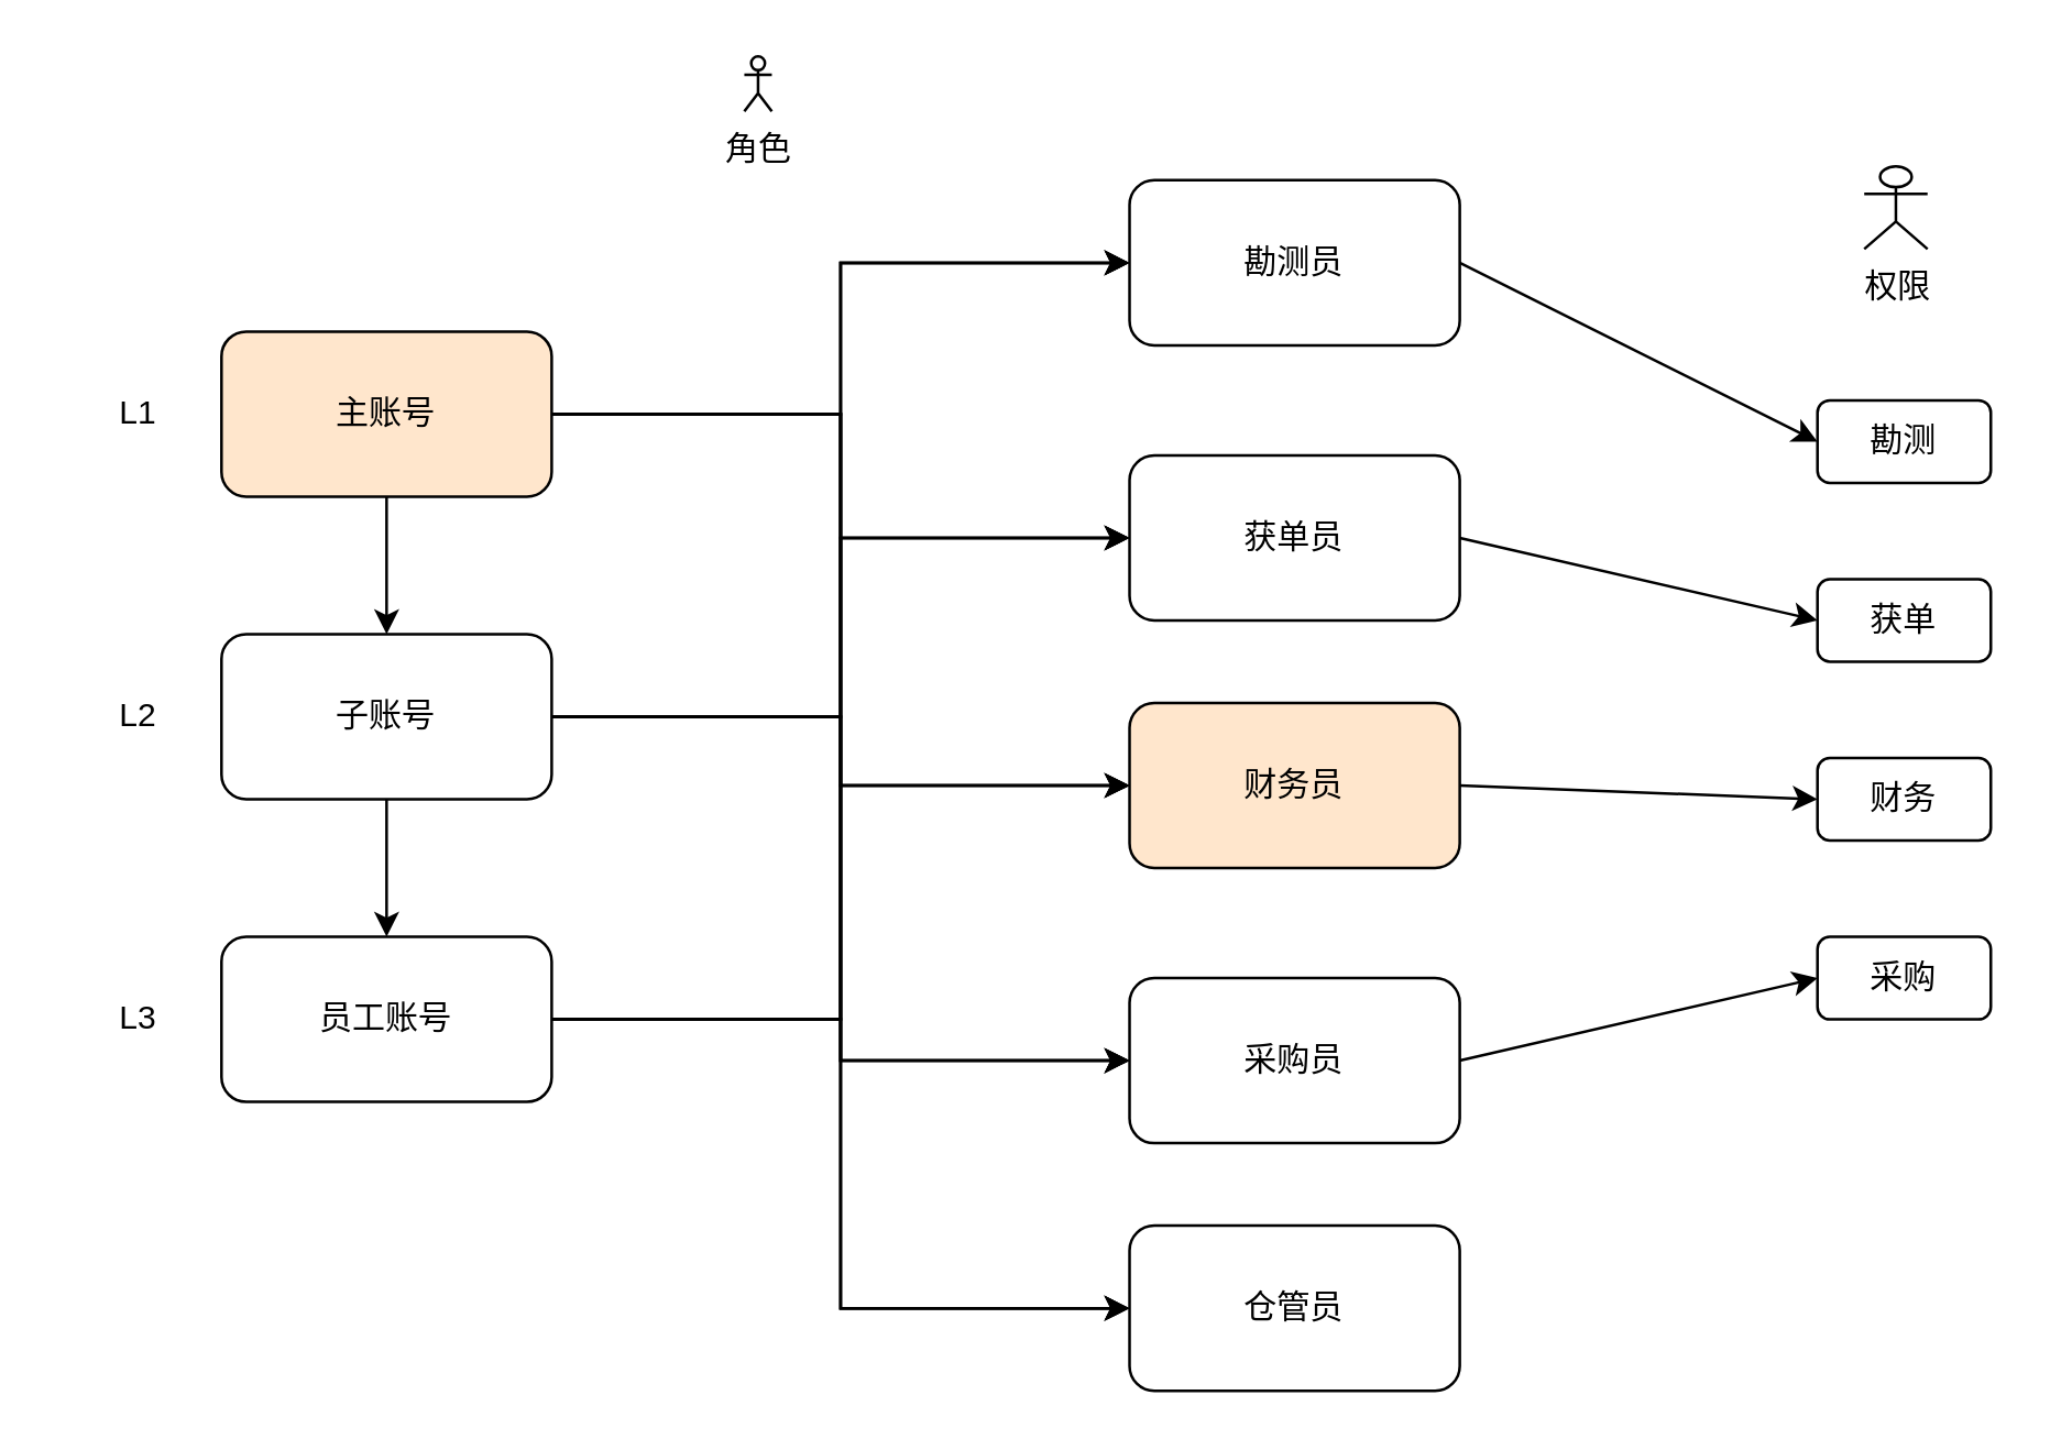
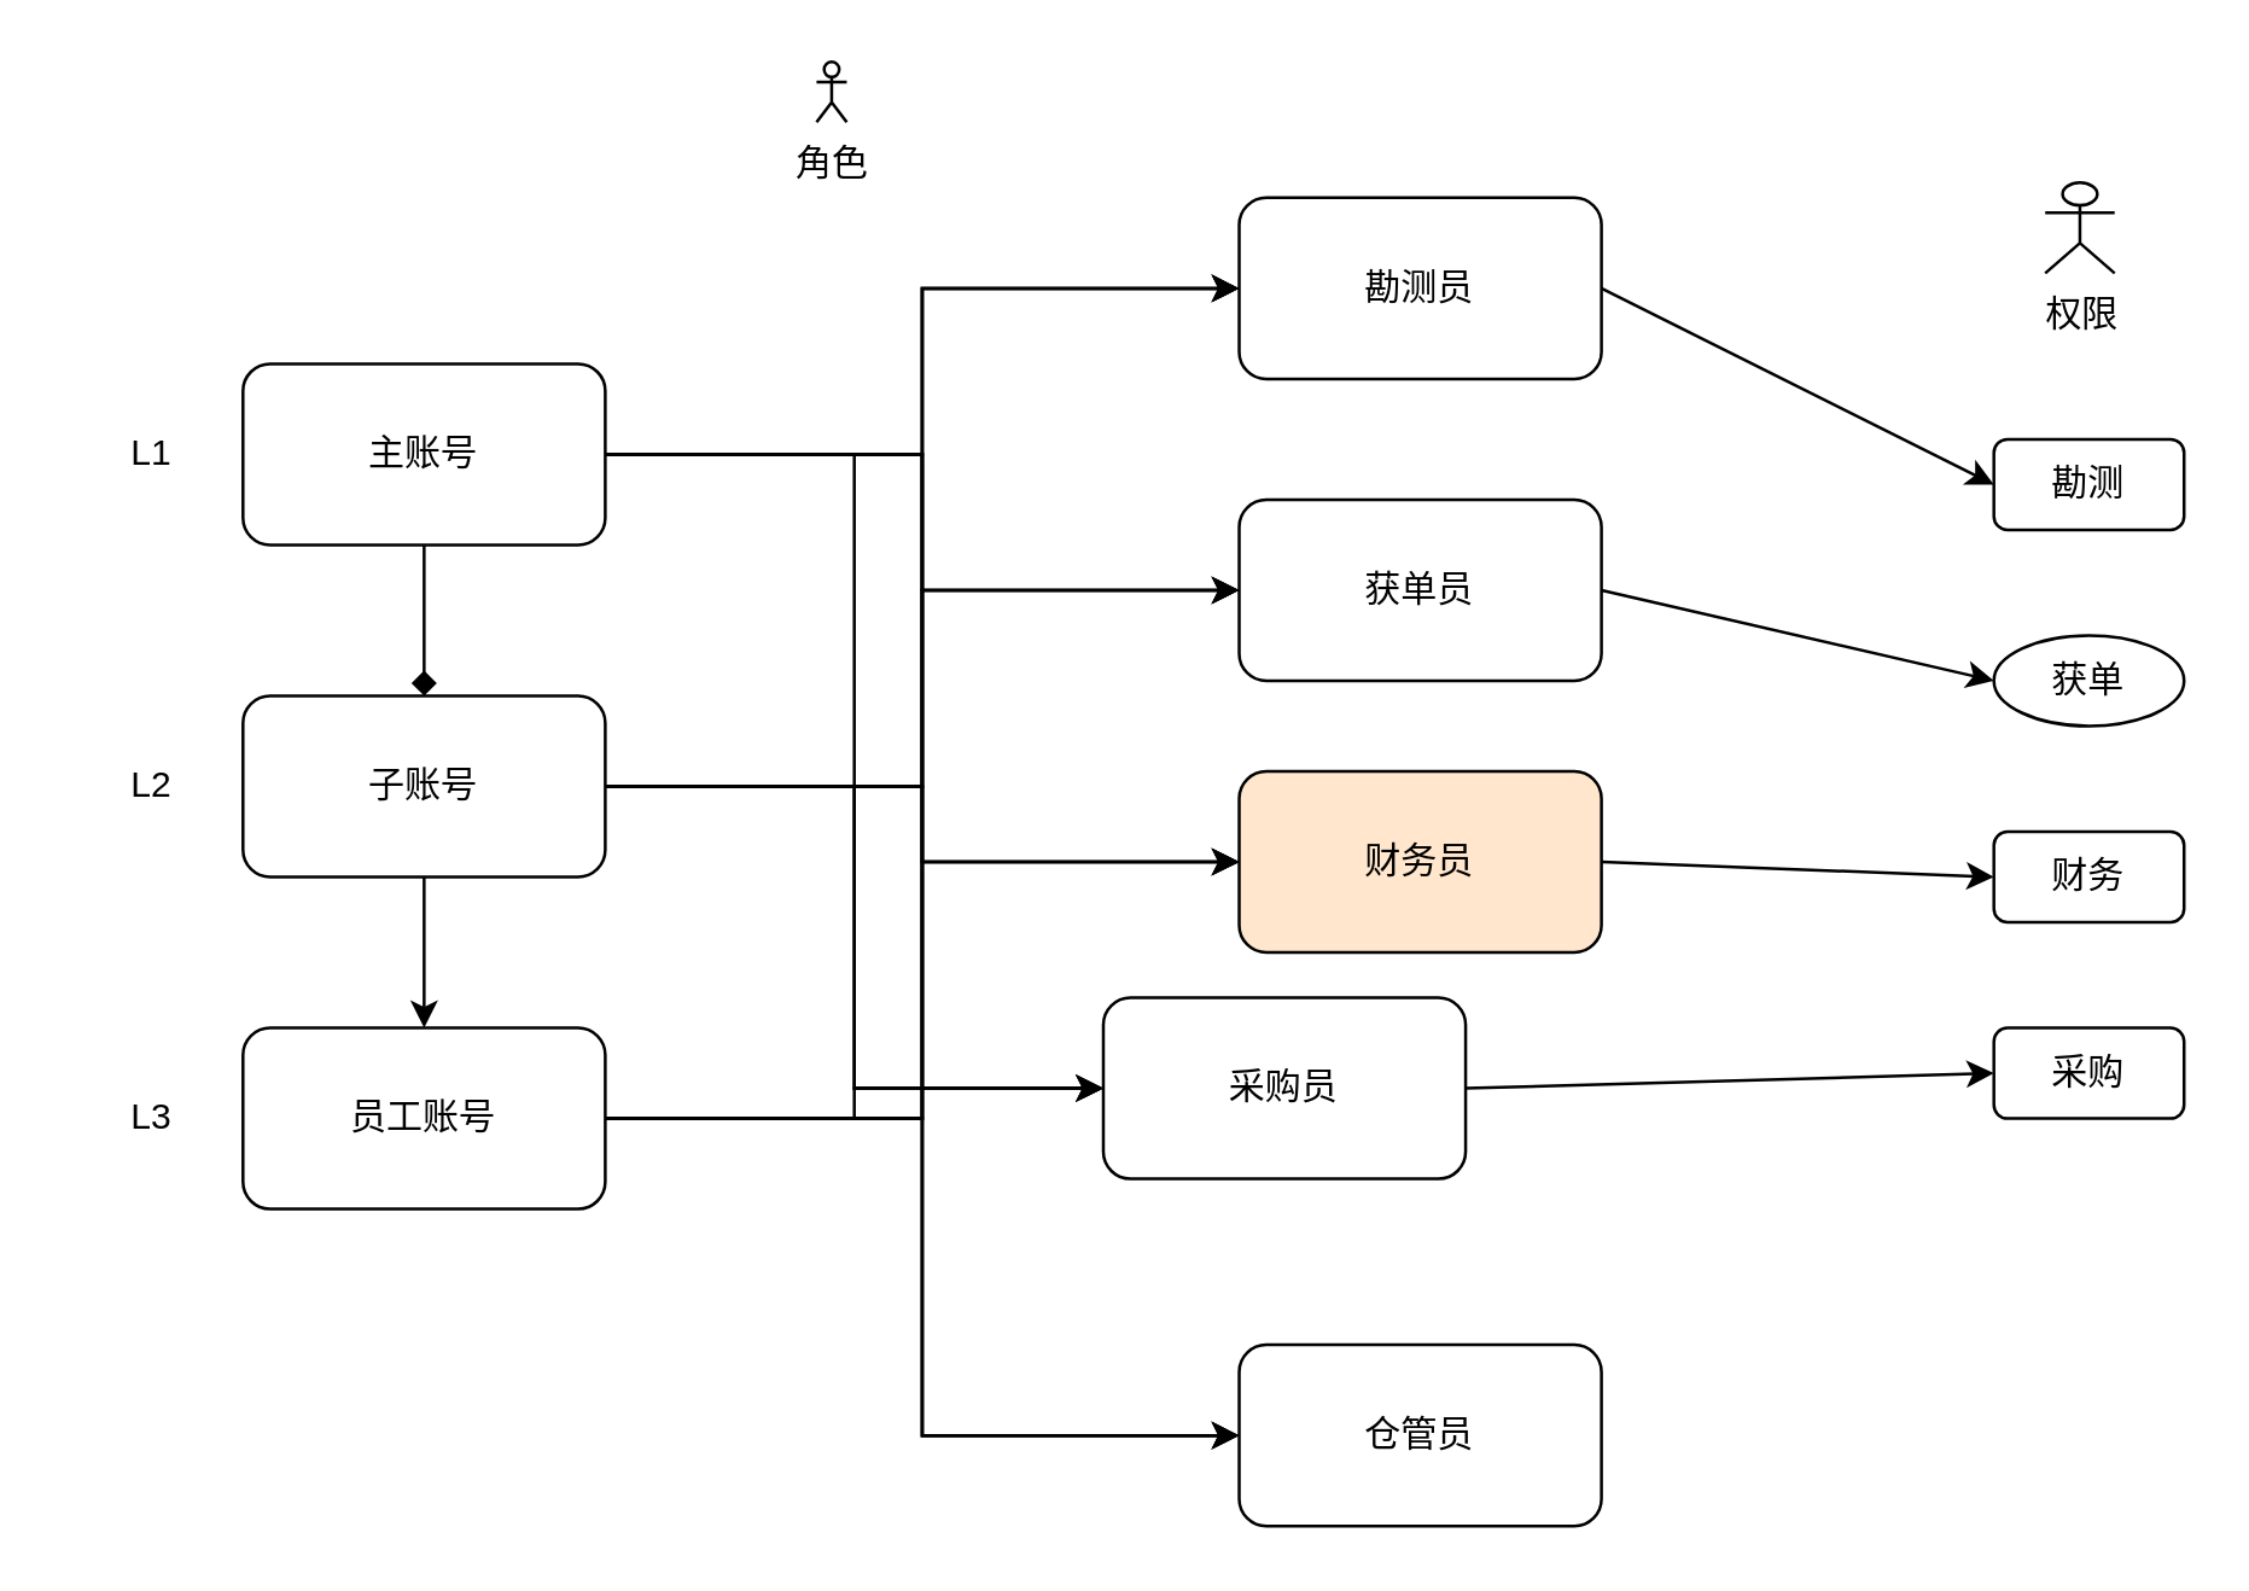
  <mxCell id="0" />
  <mxCell id="1" parent="0" />
- <mxCell id="2" value="" style="edgeStyle=orthogonalEdgeStyle;rounded=0;orthogonalLoop=1;jettySize=auto;html=1;" edge="1" parent="1" source="8" target="15"><mxGeometry relative="1" as="geometry" /></mxCell>
+ <mxCell id="2" value="" style="edgeStyle=orthogonalEdgeStyle;rounded=0;orthogonalLoop=1;jettySize=auto;html=1;endArrow=diamond;" edge="1" parent="1" source="8" target="15"><mxGeometry relative="1" as="geometry" /></mxCell>
  <mxCell id="3" style="edgeStyle=orthogonalEdgeStyle;rounded=0;orthogonalLoop=1;jettySize=auto;html=1;entryX=0;entryY=0.5;entryDx=0;entryDy=0;" edge="1" parent="1" source="8" target="22"><mxGeometry relative="1" as="geometry" /></mxCell>
  <mxCell id="4" style="edgeStyle=orthogonalEdgeStyle;rounded=0;orthogonalLoop=1;jettySize=auto;html=1;exitX=1;exitY=0.5;exitDx=0;exitDy=0;entryX=0;entryY=0.5;entryDx=0;entryDy=0;" edge="1" parent="1" source="8" target="23"><mxGeometry relative="1" as="geometry" /></mxCell>
  <mxCell id="5" style="edgeStyle=orthogonalEdgeStyle;rounded=0;orthogonalLoop=1;jettySize=auto;html=1;exitX=1;exitY=0.5;exitDx=0;exitDy=0;entryX=0;entryY=0.5;entryDx=0;entryDy=0;" edge="1" parent="1" source="8" target="24"><mxGeometry relative="1" as="geometry" /></mxCell>
  <mxCell id="6" style="edgeStyle=orthogonalEdgeStyle;rounded=0;orthogonalLoop=1;jettySize=auto;html=1;exitX=1;exitY=0.5;exitDx=0;exitDy=0;entryX=0;entryY=0.5;entryDx=0;entryDy=0;" edge="1" parent="1" source="8" target="25"><mxGeometry relative="1" as="geometry" /></mxCell>
  <mxCell id="7" style="edgeStyle=orthogonalEdgeStyle;rounded=0;orthogonalLoop=1;jettySize=auto;html=1;exitX=1;exitY=0.5;exitDx=0;exitDy=0;entryX=0;entryY=0.5;entryDx=0;entryDy=0;" edge="1" parent="1" source="8" target="26"><mxGeometry relative="1" as="geometry" /></mxCell>
- <mxCell id="8" value="主账号" style="rounded=1;whiteSpace=wrap;html=1;fillColor=#ffe6cc;" vertex="1" parent="1"><mxGeometry x="80" y="120" width="120" height="60" as="geometry" /></mxCell>
+ <mxCell id="8" value="主账号" style="rounded=1;whiteSpace=wrap;html=1;" vertex="1" parent="1"><mxGeometry x="80" y="120" width="120" height="60" as="geometry" /></mxCell>
  <mxCell id="9" value="" style="edgeStyle=orthogonalEdgeStyle;rounded=0;orthogonalLoop=1;jettySize=auto;html=1;" edge="1" parent="1" source="15" target="21"><mxGeometry relative="1" as="geometry" /></mxCell>
  <mxCell id="10" style="edgeStyle=orthogonalEdgeStyle;rounded=0;orthogonalLoop=1;jettySize=auto;html=1;exitX=1;exitY=0.5;exitDx=0;exitDy=0;entryX=0;entryY=0.5;entryDx=0;entryDy=0;" edge="1" parent="1" source="15" target="22"><mxGeometry relative="1" as="geometry" /></mxCell>
  <mxCell id="11" style="edgeStyle=orthogonalEdgeStyle;rounded=0;orthogonalLoop=1;jettySize=auto;html=1;exitX=1;exitY=0.5;exitDx=0;exitDy=0;entryX=0;entryY=0.5;entryDx=0;entryDy=0;" edge="1" parent="1" source="15" target="23"><mxGeometry relative="1" as="geometry" /></mxCell>
  <mxCell id="12" style="edgeStyle=orthogonalEdgeStyle;rounded=0;orthogonalLoop=1;jettySize=auto;html=1;exitX=1;exitY=0.5;exitDx=0;exitDy=0;entryX=0;entryY=0.5;entryDx=0;entryDy=0;" edge="1" parent="1" source="15" target="24"><mxGeometry relative="1" as="geometry" /></mxCell>
  <mxCell id="13" style="edgeStyle=orthogonalEdgeStyle;rounded=0;orthogonalLoop=1;jettySize=auto;html=1;exitX=1;exitY=0.5;exitDx=0;exitDy=0;entryX=0;entryY=0.5;entryDx=0;entryDy=0;" edge="1" parent="1" source="15" target="25"><mxGeometry relative="1" as="geometry" /></mxCell>
  <mxCell id="14" style="edgeStyle=orthogonalEdgeStyle;rounded=0;orthogonalLoop=1;jettySize=auto;html=1;exitX=1;exitY=0.5;exitDx=0;exitDy=0;entryX=0;entryY=0.5;entryDx=0;entryDy=0;" edge="1" parent="1" source="15" target="26"><mxGeometry relative="1" as="geometry" /></mxCell>
  <mxCell id="15" value="子账号" style="rounded=1;whiteSpace=wrap;html=1;" vertex="1" parent="1"><mxGeometry x="80" y="230" width="120" height="60" as="geometry" /></mxCell>
  <mxCell id="16" style="edgeStyle=orthogonalEdgeStyle;rounded=0;orthogonalLoop=1;jettySize=auto;html=1;exitX=1;exitY=0.5;exitDx=0;exitDy=0;entryX=0;entryY=0.5;entryDx=0;entryDy=0;" edge="1" parent="1" source="21" target="22"><mxGeometry relative="1" as="geometry" /></mxCell>
  <mxCell id="17" style="edgeStyle=orthogonalEdgeStyle;rounded=0;orthogonalLoop=1;jettySize=auto;html=1;exitX=1;exitY=0.5;exitDx=0;exitDy=0;entryX=0;entryY=0.5;entryDx=0;entryDy=0;" edge="1" parent="1" source="21" target="23"><mxGeometry relative="1" as="geometry" /></mxCell>
  <mxCell id="18" style="edgeStyle=orthogonalEdgeStyle;rounded=0;orthogonalLoop=1;jettySize=auto;html=1;exitX=1;exitY=0.5;exitDx=0;exitDy=0;entryX=0;entryY=0.5;entryDx=0;entryDy=0;" edge="1" parent="1" source="21" target="24"><mxGeometry relative="1" as="geometry" /></mxCell>
  <mxCell id="19" style="edgeStyle=orthogonalEdgeStyle;rounded=0;orthogonalLoop=1;jettySize=auto;html=1;exitX=1;exitY=0.5;exitDx=0;exitDy=0;entryX=0;entryY=0.5;entryDx=0;entryDy=0;" edge="1" parent="1" source="21" target="25"><mxGeometry relative="1" as="geometry" /></mxCell>
  <mxCell id="20" style="edgeStyle=orthogonalEdgeStyle;rounded=0;orthogonalLoop=1;jettySize=auto;html=1;exitX=1;exitY=0.5;exitDx=0;exitDy=0;entryX=0;entryY=0.5;entryDx=0;entryDy=0;" edge="1" parent="1" source="21" target="26"><mxGeometry relative="1" as="geometry" /></mxCell>
  <mxCell id="21" value="员工账号" style="whiteSpace=wrap;html=1;rounded=1;" vertex="1" parent="1"><mxGeometry x="80" y="340" width="120" height="60" as="geometry" /></mxCell>
  <mxCell id="22" value="勘测员" style="rounded=1;whiteSpace=wrap;html=1;" vertex="1" parent="1"><mxGeometry x="410" y="65" width="120" height="60" as="geometry" /></mxCell>
  <mxCell id="23" value="获单员" style="rounded=1;whiteSpace=wrap;html=1;" vertex="1" parent="1"><mxGeometry x="410" y="165" width="120" height="60" as="geometry" /></mxCell>
  <mxCell id="24" value="财务员" style="rounded=1;whiteSpace=wrap;html=1;fillColor=#ffe6cc;" vertex="1" parent="1"><mxGeometry x="410" y="255" width="120" height="60" as="geometry" /></mxCell>
- <mxCell id="25" value="采购员" style="rounded=1;whiteSpace=wrap;html=1;" vertex="1" parent="1"><mxGeometry x="410" y="355" width="120" height="60" as="geometry" /></mxCell>
+ <mxCell id="25" value="采购员" style="rounded=1;whiteSpace=wrap;html=1;" vertex="1" parent="1"><mxGeometry x="365" y="330" width="120" height="60" as="geometry" /></mxCell>
  <mxCell id="26" value="仓管员" style="rounded=1;whiteSpace=wrap;html=1;" vertex="1" parent="1"><mxGeometry x="410" y="445" width="120" height="60" as="geometry" /></mxCell>
  <mxCell id="27" value="L1" style="text;html=1;strokeColor=none;fillColor=none;align=center;verticalAlign=middle;whiteSpace=wrap;rounded=0;" vertex="1" parent="1"><mxGeometry x="20" y="135" width="60" height="30" as="geometry" /></mxCell>
  <mxCell id="28" value="L2" style="text;html=1;strokeColor=none;fillColor=none;align=center;verticalAlign=middle;whiteSpace=wrap;rounded=0;" vertex="1" parent="1"><mxGeometry x="20" y="245" width="60" height="30" as="geometry" /></mxCell>
  <mxCell id="29" value="L3" style="text;html=1;strokeColor=none;fillColor=none;align=center;verticalAlign=middle;whiteSpace=wrap;rounded=0;" vertex="1" parent="1"><mxGeometry x="20" y="355" width="60" height="30" as="geometry" /></mxCell>
  <mxCell id="30" value="角色" style="shape=umlActor;verticalLabelPosition=bottom;verticalAlign=top;html=1;outlineConnect=0;" vertex="1" parent="1"><mxGeometry x="270" y="20" width="10" height="20" as="geometry" /></mxCell>
  <mxCell id="31" value="勘测" style="rounded=1;whiteSpace=wrap;html=1;" vertex="1" parent="1"><mxGeometry x="660" y="145" width="63" height="30" as="geometry" /></mxCell>
- <mxCell id="32" value="获单" style="rounded=1;whiteSpace=wrap;html=1;" vertex="1" parent="1"><mxGeometry x="660" y="210" width="63" height="30" as="geometry" /></mxCell>
+ <mxCell id="32" value="获单" style="ellipse;whiteSpace=wrap;html=1;" vertex="1" parent="1"><mxGeometry x="660" y="210" width="63" height="30" as="geometry" /></mxCell>
  <mxCell id="33" value="采购" style="rounded=1;whiteSpace=wrap;html=1;" vertex="1" parent="1"><mxGeometry x="660" y="340" width="63" height="30" as="geometry" /></mxCell>
  <mxCell id="34" value="财务" style="rounded=1;whiteSpace=wrap;html=1;" vertex="1" parent="1"><mxGeometry x="660" y="275" width="63" height="30" as="geometry" /></mxCell>
  <mxCell id="35" value="权限" style="shape=umlActor;verticalLabelPosition=bottom;verticalAlign=top;html=1;outlineConnect=0;" vertex="1" parent="1"><mxGeometry x="677" y="60" width="23" height="30" as="geometry" /></mxCell>
  <mxCell id="36" value="" style="endArrow=classic;html=1;rounded=0;entryX=0;entryY=0.5;entryDx=0;entryDy=0;exitX=1;exitY=0.5;exitDx=0;exitDy=0;" edge="1" parent="1" source="22" target="31"><mxGeometry width="50" height="50" relative="1" as="geometry"><mxPoint x="390" y="300" as="sourcePoint" /><mxPoint x="440" y="250" as="targetPoint" /></mxGeometry></mxCell>
  <mxCell id="37" value="" style="endArrow=classic;html=1;rounded=0;entryX=0;entryY=0.5;entryDx=0;entryDy=0;exitX=1;exitY=0.5;exitDx=0;exitDy=0;" edge="1" parent="1" source="23" target="32"><mxGeometry width="50" height="50" relative="1" as="geometry"><mxPoint x="540" y="105" as="sourcePoint" /><mxPoint x="670" y="170" as="targetPoint" /></mxGeometry></mxCell>
  <mxCell id="38" value="" style="endArrow=classic;html=1;rounded=0;entryX=0;entryY=0.5;entryDx=0;entryDy=0;exitX=1;exitY=0.5;exitDx=0;exitDy=0;" edge="1" parent="1" source="25" target="33"><mxGeometry width="50" height="50" relative="1" as="geometry"><mxPoint x="540" y="205" as="sourcePoint" /><mxPoint x="670" y="235" as="targetPoint" /></mxGeometry></mxCell>
  <mxCell id="39" value="" style="endArrow=classic;html=1;rounded=0;entryX=0;entryY=0.5;entryDx=0;entryDy=0;exitX=1;exitY=0.5;exitDx=0;exitDy=0;" edge="1" parent="1" source="24" target="34"><mxGeometry width="50" height="50" relative="1" as="geometry"><mxPoint x="540" y="485" as="sourcePoint" /><mxPoint x="670" y="345" as="targetPoint" /></mxGeometry></mxCell>
